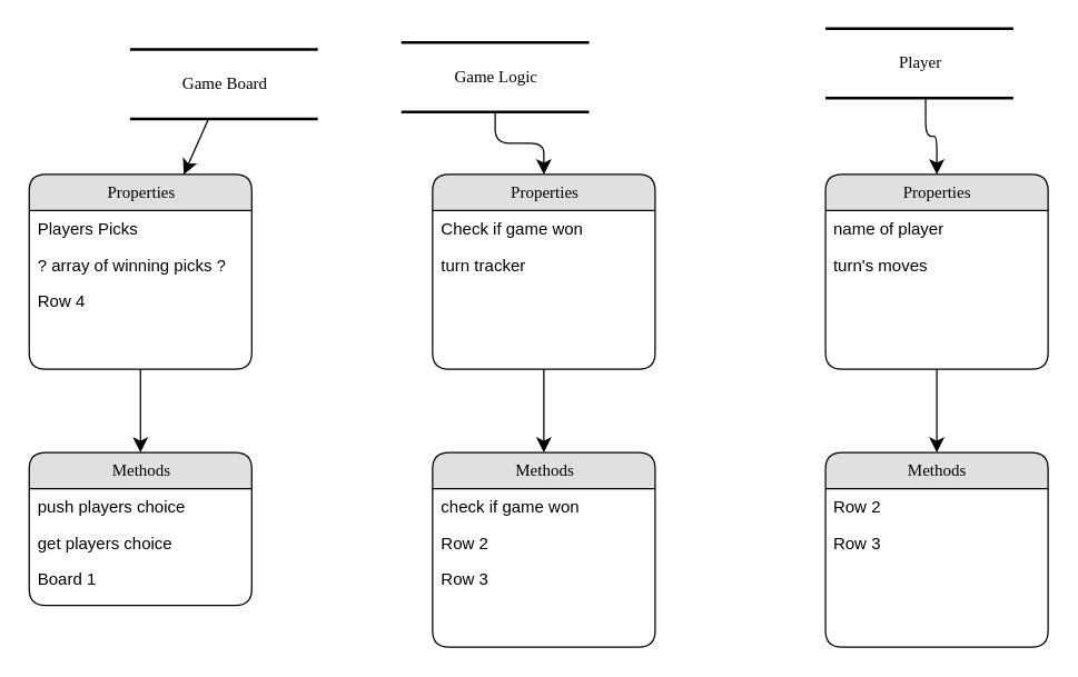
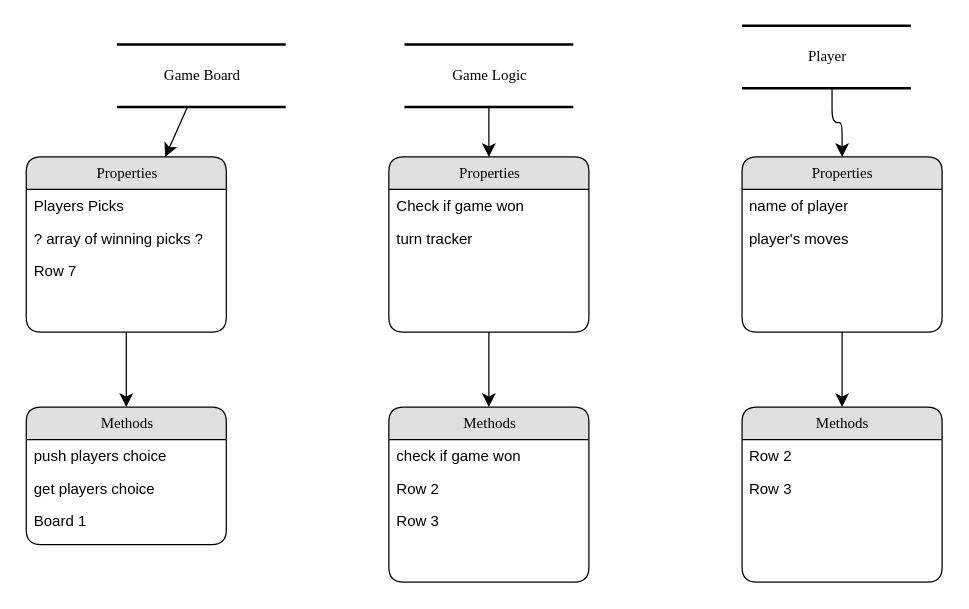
  <mxCell id="0" />
  <mxCell id="1" parent="0" />
  <mxCell id="2" value="Game Board" style="html=1;rounded=0;shadow=0;comic=0;labelBackgroundColor=none;strokeWidth=2;fontFamily=Verdana;fontSize=12;align=center;shape=mxgraph.ios7ui.horLines;" parent="1" vertex="1"><mxGeometry x="93" y="35" width="135" height="50" as="geometry" /></mxCell>
  <mxCell id="3" value="Methods" style="swimlane;html=1;fontStyle=0;childLayout=stackLayout;horizontal=1;startSize=26;fillColor=#e0e0e0;horizontalStack=0;resizeParent=1;resizeLast=0;collapsible=1;marginBottom=0;swimlaneFillColor=#ffffff;align=center;rounded=1;shadow=0;comic=0;labelBackgroundColor=none;strokeWidth=1;fontFamily=Verdana;fontSize=12" parent="1" vertex="1"><mxGeometry x="20.5" y="325" width="160" height="110" as="geometry" /></mxCell>
  <mxCell id="4" value="push players choice" style="text;html=1;strokeColor=none;fillColor=none;spacingLeft=4;spacingRight=4;whiteSpace=wrap;overflow=hidden;rotatable=0;points=[[0,0.5],[1,0.5]];portConstraint=eastwest;" parent="3" vertex="1"><mxGeometry y="26" width="160" height="26" as="geometry" /></mxCell>
  <mxCell id="5" value="get players choice" style="text;html=1;strokeColor=none;fillColor=none;spacingLeft=4;spacingRight=4;whiteSpace=wrap;overflow=hidden;rotatable=0;points=[[0,0.5],[1,0.5]];portConstraint=eastwest;" parent="3" vertex="1"><mxGeometry y="52" width="160" height="26" as="geometry" /></mxCell>
  <mxCell id="6" value="Board 1" style="text;html=1;strokeColor=none;fillColor=none;spacingLeft=4;spacingRight=4;whiteSpace=wrap;overflow=hidden;rotatable=0;points=[[0,0.5],[1,0.5]];portConstraint=eastwest;" parent="3" vertex="1"><mxGeometry y="78" width="160" height="26" as="geometry" /></mxCell>
  <mxCell id="7" value="Properties" style="swimlane;html=1;fontStyle=0;childLayout=stackLayout;horizontal=1;startSize=26;fillColor=#e0e0e0;horizontalStack=0;resizeParent=1;resizeLast=0;collapsible=1;marginBottom=0;swimlaneFillColor=#ffffff;align=center;rounded=1;shadow=0;comic=0;labelBackgroundColor=none;strokeWidth=1;fontFamily=Verdana;fontSize=12" parent="1" vertex="1"><mxGeometry x="20.5" y="125" width="160" height="140" as="geometry" /></mxCell>
  <mxCell id="8" value="Players Picks" style="text;html=1;strokeColor=none;fillColor=none;spacingLeft=4;spacingRight=4;whiteSpace=wrap;overflow=hidden;rotatable=0;points=[[0,0.5],[1,0.5]];portConstraint=eastwest;" parent="7" vertex="1"><mxGeometry y="26" width="160" height="26" as="geometry" /></mxCell>
  <mxCell id="9" value="? array of winning picks ?" style="text;html=1;strokeColor=none;fillColor=none;spacingLeft=4;spacingRight=4;whiteSpace=wrap;overflow=hidden;rotatable=0;points=[[0,0.5],[1,0.5]];portConstraint=eastwest;" parent="7" vertex="1"><mxGeometry y="52" width="160" height="26" as="geometry" /></mxCell>
- <mxCell id="10" value="Row 4" style="text;html=1;strokeColor=none;fillColor=none;spacingLeft=4;spacingRight=4;whiteSpace=wrap;overflow=hidden;rotatable=0;points=[[0,0.5],[1,0.5]];portConstraint=eastwest;" parent="7" vertex="1"><mxGeometry y="78" width="160" height="26" as="geometry" /></mxCell>
+ <mxCell id="10" value="Row 7" style="text;html=1;strokeColor=none;fillColor=none;spacingLeft=4;spacingRight=4;whiteSpace=wrap;overflow=hidden;rotatable=0;points=[[0,0.5],[1,0.5]];portConstraint=eastwest;" parent="7" vertex="1"><mxGeometry y="78" width="160" height="26" as="geometry" /></mxCell>
  <mxCell id="11" value="Properties" style="swimlane;html=1;fontStyle=0;childLayout=stackLayout;horizontal=1;startSize=26;fillColor=#e0e0e0;horizontalStack=0;resizeParent=1;resizeLast=0;collapsible=1;marginBottom=0;swimlaneFillColor=#ffffff;align=center;rounded=1;shadow=0;comic=0;labelBackgroundColor=none;strokeWidth=1;fontFamily=Verdana;fontSize=12" parent="1" vertex="1"><mxGeometry x="310.5" y="125" width="160" height="140" as="geometry" /></mxCell>
  <mxCell id="12" value="Check if game won" style="text;html=1;strokeColor=none;fillColor=none;spacingLeft=4;spacingRight=4;whiteSpace=wrap;overflow=hidden;rotatable=0;points=[[0,0.5],[1,0.5]];portConstraint=eastwest;" parent="11" vertex="1"><mxGeometry y="26" width="160" height="26" as="geometry" /></mxCell>
  <mxCell id="13" value="turn tracker" style="text;html=1;strokeColor=none;fillColor=none;spacingLeft=4;spacingRight=4;whiteSpace=wrap;overflow=hidden;rotatable=0;points=[[0,0.5],[1,0.5]];portConstraint=eastwest;" parent="11" vertex="1"><mxGeometry y="52" width="160" height="26" as="geometry" /></mxCell>
- <mxCell id="14" value="Game Logic" style="html=1;rounded=0;shadow=0;comic=0;labelBackgroundColor=none;strokeWidth=2;fontFamily=Verdana;fontSize=12;align=center;shape=mxgraph.ios7ui.horLines;" parent="1" vertex="1"><mxGeometry x="288" y="30" width="135" height="50" as="geometry" /></mxCell>
+ <mxCell id="14" value="Game Logic" style="html=1;rounded=0;shadow=0;comic=0;labelBackgroundColor=none;strokeWidth=2;fontFamily=Verdana;fontSize=12;align=center;shape=mxgraph.ios7ui.horLines;" parent="1" vertex="1"><mxGeometry x="323" y="35" width="135" height="50" as="geometry" /></mxCell>
  <mxCell id="15" style="edgeStyle=none;html=1;labelBackgroundColor=none;startFill=0;startSize=8;endFill=1;endSize=8;fontFamily=Verdana;fontSize=12;" parent="1" source="2" target="7" edge="1"><mxGeometry relative="1" as="geometry" /></mxCell>
  <mxCell id="16" value="" style="edgeStyle=orthogonalEdgeStyle;html=1;labelBackgroundColor=none;startFill=0;startSize=8;endFill=1;endSize=8;fontFamily=Verdana;fontSize=12;entryX=0.5;entryY=0;entryDx=0;entryDy=0;" parent="1" source="14" target="11" edge="1"><mxGeometry x="-0.134" y="32" relative="1" as="geometry"><mxPoint as="offset" /></mxGeometry></mxCell>
  <mxCell id="17" style="edgeStyle=orthogonalEdgeStyle;html=1;labelBackgroundColor=none;startFill=0;startSize=8;endFill=1;endSize=8;fontFamily=Verdana;fontSize=12;exitX=0.5;exitY=1;exitDx=0;exitDy=0;entryX=0.5;entryY=0;entryDx=0;entryDy=0;" edge="1" parent="1" source="7" target="3"><mxGeometry relative="1" as="geometry"><mxPoint x="243" y="285" as="targetPoint" /><mxPoint x="293" y="355" as="sourcePoint" /></mxGeometry></mxCell>
  <mxCell id="18" value="Methods" style="swimlane;html=1;fontStyle=0;childLayout=stackLayout;horizontal=1;startSize=26;fillColor=#e0e0e0;horizontalStack=0;resizeParent=1;resizeLast=0;collapsible=1;marginBottom=0;swimlaneFillColor=#ffffff;align=center;rounded=1;shadow=0;comic=0;labelBackgroundColor=none;strokeWidth=1;fontFamily=Verdana;fontSize=12" vertex="1" parent="1"><mxGeometry x="310.5" y="325" width="160" height="140" as="geometry" /></mxCell>
  <mxCell id="19" value="check if game won" style="text;html=1;strokeColor=none;fillColor=none;spacingLeft=4;spacingRight=4;whiteSpace=wrap;overflow=hidden;rotatable=0;points=[[0,0.5],[1,0.5]];portConstraint=eastwest;" vertex="1" parent="18"><mxGeometry y="26" width="160" height="26" as="geometry" /></mxCell>
  <mxCell id="20" value="Row 2" style="text;html=1;strokeColor=none;fillColor=none;spacingLeft=4;spacingRight=4;whiteSpace=wrap;overflow=hidden;rotatable=0;points=[[0,0.5],[1,0.5]];portConstraint=eastwest;" vertex="1" parent="18"><mxGeometry y="52" width="160" height="26" as="geometry" /></mxCell>
  <mxCell id="21" value="Row 3" style="text;html=1;strokeColor=none;fillColor=none;spacingLeft=4;spacingRight=4;whiteSpace=wrap;overflow=hidden;rotatable=0;points=[[0,0.5],[1,0.5]];portConstraint=eastwest;" vertex="1" parent="18"><mxGeometry y="78" width="160" height="26" as="geometry" /></mxCell>
  <mxCell id="22" style="edgeStyle=orthogonalEdgeStyle;html=1;labelBackgroundColor=none;startFill=0;startSize=8;endFill=1;endSize=8;fontFamily=Verdana;fontSize=12;entryX=0.5;entryY=0;entryDx=0;entryDy=0;exitX=0.5;exitY=1;exitDx=0;exitDy=0;" edge="1" parent="1" source="11" target="18"><mxGeometry relative="1" as="geometry"><mxPoint x="243" y="345" as="targetPoint" /><mxPoint x="513" y="295" as="sourcePoint" /></mxGeometry></mxCell>
  <mxCell id="23" value="Player" style="html=1;rounded=0;shadow=0;comic=0;labelBackgroundColor=none;strokeWidth=2;fontFamily=Verdana;fontSize=12;align=center;shape=mxgraph.ios7ui.horLines;" vertex="1" parent="1"><mxGeometry x="593" y="20" width="135" height="50" as="geometry" /></mxCell>
  <mxCell id="24" value="Properties" style="swimlane;html=1;fontStyle=0;childLayout=stackLayout;horizontal=1;startSize=26;fillColor=#e0e0e0;horizontalStack=0;resizeParent=1;resizeLast=0;collapsible=1;marginBottom=0;swimlaneFillColor=#ffffff;align=center;rounded=1;shadow=0;comic=0;labelBackgroundColor=none;strokeWidth=1;fontFamily=Verdana;fontSize=12" vertex="1" parent="1"><mxGeometry x="593" y="125" width="160" height="140" as="geometry" /></mxCell>
  <mxCell id="25" value="name of player" style="text;html=1;strokeColor=none;fillColor=none;spacingLeft=4;spacingRight=4;whiteSpace=wrap;overflow=hidden;rotatable=0;points=[[0,0.5],[1,0.5]];portConstraint=eastwest;" vertex="1" parent="24"><mxGeometry y="26" width="160" height="26" as="geometry" /></mxCell>
- <mxCell id="26" value="turn's moves" style="text;html=1;strokeColor=none;fillColor=none;spacingLeft=4;spacingRight=4;whiteSpace=wrap;overflow=hidden;rotatable=0;points=[[0,0.5],[1,0.5]];portConstraint=eastwest;" vertex="1" parent="24"><mxGeometry y="52" width="160" height="26" as="geometry" /></mxCell>
+ <mxCell id="26" value="player's moves" style="text;html=1;strokeColor=none;fillColor=none;spacingLeft=4;spacingRight=4;whiteSpace=wrap;overflow=hidden;rotatable=0;points=[[0,0.5],[1,0.5]];portConstraint=eastwest;" vertex="1" parent="24"><mxGeometry y="52" width="160" height="26" as="geometry" /></mxCell>
  <mxCell id="27" value="Methods" style="swimlane;html=1;fontStyle=0;childLayout=stackLayout;horizontal=1;startSize=26;fillColor=#e0e0e0;horizontalStack=0;resizeParent=1;resizeLast=0;collapsible=1;marginBottom=0;swimlaneFillColor=#ffffff;align=center;rounded=1;shadow=0;comic=0;labelBackgroundColor=none;strokeWidth=1;fontFamily=Verdana;fontSize=12" vertex="1" parent="1"><mxGeometry x="593" y="325" width="160" height="140" as="geometry" /></mxCell>
  <mxCell id="28" value="Row 2" style="text;html=1;strokeColor=none;fillColor=none;spacingLeft=4;spacingRight=4;whiteSpace=wrap;overflow=hidden;rotatable=0;points=[[0,0.5],[1,0.5]];portConstraint=eastwest;" vertex="1" parent="27"><mxGeometry y="26" width="160" height="26" as="geometry" /></mxCell>
  <mxCell id="29" value="Row 3" style="text;html=1;strokeColor=none;fillColor=none;spacingLeft=4;spacingRight=4;whiteSpace=wrap;overflow=hidden;rotatable=0;points=[[0,0.5],[1,0.5]];portConstraint=eastwest;" vertex="1" parent="27"><mxGeometry y="52" width="160" height="26" as="geometry" /></mxCell>
  <mxCell id="30" style="edgeStyle=orthogonalEdgeStyle;html=1;labelBackgroundColor=none;startFill=0;startSize=8;endFill=1;endSize=8;fontFamily=Verdana;fontSize=12;entryX=0.5;entryY=0;entryDx=0;entryDy=0;exitX=0.5;exitY=1;exitDx=0;exitDy=0;" edge="1" parent="1" source="24" target="27"><mxGeometry relative="1" as="geometry"><mxPoint x="803" y="325" as="targetPoint" /><mxPoint x="803" y="275" as="sourcePoint" /></mxGeometry></mxCell>
  <mxCell id="31" value="" style="edgeStyle=orthogonalEdgeStyle;html=1;labelBackgroundColor=none;startFill=0;startSize=8;endFill=1;endSize=8;fontFamily=Verdana;fontSize=12;entryX=0.5;entryY=0;entryDx=0;entryDy=0;exitX=0.533;exitY=1;exitDx=0;exitDy=0;exitPerimeter=0;" edge="1" parent="1" source="23" target="24"><mxGeometry x="-0.134" y="32" relative="1" as="geometry"><mxPoint as="offset" /><mxPoint x="400.5" y="95" as="sourcePoint" /><mxPoint x="400.5" y="135" as="targetPoint" /></mxGeometry></mxCell>
